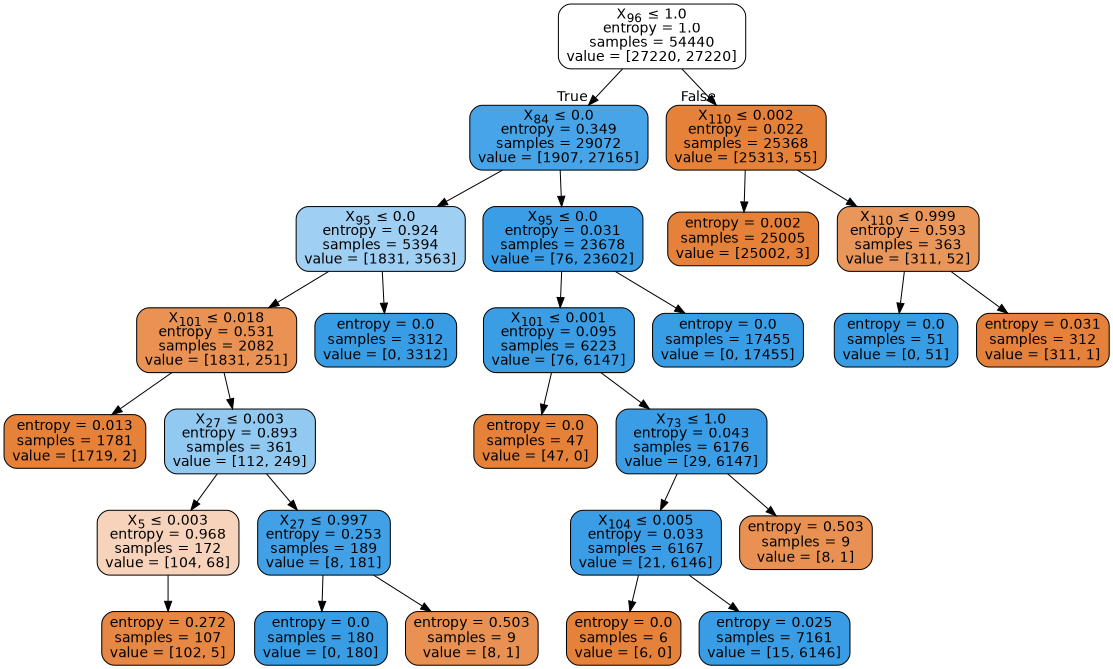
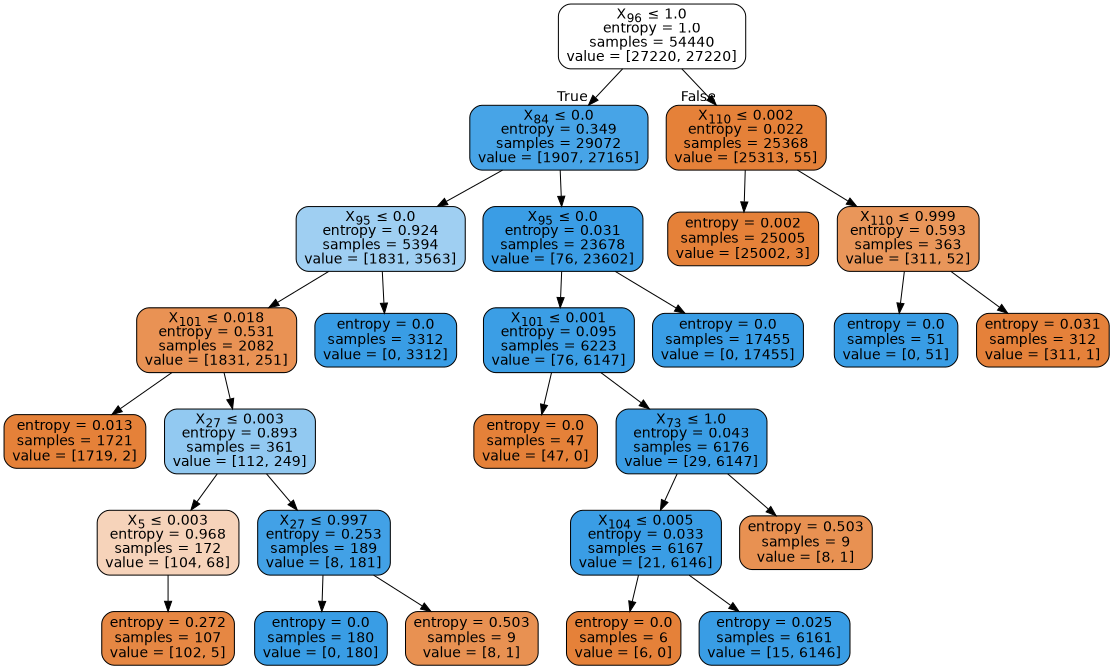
  digraph {
    node [color=black fillcolor="#e58139" fontname=helvetica shape=box style="filled, rounded"]
    edge [fontname=helvetica]
    n1 [fillcolor="#ffffff" label=<X<SUB>96</SUB> &le; 1.0<br/>entropy = 1.0<br/>samples = 54440<br/>value = [27220, 27220]>]
    n2 [fillcolor="#47a4e7" label=<X<SUB>84</SUB> &le; 0.0<br/>entropy = 0.349<br/>samples = 29072<br/>value = [1907, 27165]>]
    n3 [label=<X<SUB>110</SUB> &le; 0.002<br/>entropy = 0.022<br/>samples = 25368<br/>value = [25313, 55]>]
    n4 [fillcolor="#9fcff2" label=<X<SUB>95</SUB> &le; 0.0<br/>entropy = 0.924<br/>samples = 5394<br/>value = [1831, 3563]>]
    n5 [fillcolor="#3a9de5" label=<X<SUB>95</SUB> &le; 0.0<br/>entropy = 0.031<br/>samples = 23678<br/>value = [76, 23602]>]
    n6 [label=<entropy = 0.002<br/>samples = 25005<br/>value = [25002, 3]>]
    n7 [fillcolor="#e9965a" label=<X<SUB>110</SUB> &le; 0.999<br/>entropy = 0.593<br/>samples = 363<br/>value = [311, 52]>]
    n8 [fillcolor="#e99254" label=<X<SUB>101</SUB> &le; 0.018<br/>entropy = 0.531<br/>samples = 2082<br/>value = [1831, 251]>]
    n9 [fillcolor="#399de5" label=<entropy = 0.0<br/>samples = 3312<br/>value = [0, 3312]>]
    n10 [fillcolor="#3b9ee5" label=<X<SUB>101</SUB> &le; 0.001<br/>entropy = 0.095<br/>samples = 6223<br/>value = [76, 6147]>]
    n11 [fillcolor="#399de5" label=<entropy = 0.0<br/>samples = 17455<br/>value = [0, 17455]>]
-   n12 [label=<entropy = 0.013<br/>samples = 1781<br/>value = [1719, 2]>]
+   n12 [label=<entropy = 0.013<br/>samples = 1721<br/>value = [1719, 2]>]
    n13 [fillcolor="#92c9f1" label=<X<SUB>27</SUB> &le; 0.003<br/>entropy = 0.893<br/>samples = 361<br/>value = [112, 249]>]
    n14 [fillcolor="#f6d3ba" label=<X<SUB>5</SUB> &le; 0.003<br/>entropy = 0.968<br/>samples = 172<br/>value = [104, 68]>]
    n15 [fillcolor="#42a1e6" label=<X<SUB>27</SUB> &le; 0.997<br/>entropy = 0.253<br/>samples = 189<br/>value = [8, 181]>]
    n16 [fillcolor="#e68743" label=<entropy = 0.272<br/>samples = 107<br/>value = [102, 5]>]
    n17 [fillcolor="#399de5" label=<entropy = 0.0<br/>samples = 180<br/>value = [0, 180]>]
    n18 [fillcolor="#e89152" label=<entropy = 0.503<br/>samples = 9<br/>value = [8, 1]>]
    n19 [label=<entropy = 0.0<br/>samples = 47<br/>value = [47, 0]>]
    n20 [fillcolor="#3a9de5" label=<X<SUB>73</SUB> &le; 1.0<br/>entropy = 0.043<br/>samples = 6176<br/>value = [29, 6147]>]
    n21 [fillcolor="#3a9de5" label=<X<SUB>104</SUB> &le; 0.005<br/>entropy = 0.033<br/>samples = 6167<br/>value = [21, 6146]>]
    n22 [fillcolor="#e89152" label=<entropy = 0.503<br/>samples = 9<br/>value = [8, 1]>]
    n23 [label=<entropy = 0.0<br/>samples = 6<br/>value = [6, 0]>]
-   n24 [fillcolor="#399de5" label=<entropy = 0.025<br/>samples = 7161<br/>value = [15, 6146]>]
+   n24 [fillcolor="#399de5" label=<entropy = 0.025<br/>samples = 6161<br/>value = [15, 6146]>]
    n25 [fillcolor="#399de5" label=<entropy = 0.0<br/>samples = 51<br/>value = [0, 51]>]
    n26 [fillcolor="#e5813a" label=<entropy = 0.031<br/>samples = 312<br/>value = [311, 1]>]
    n1 -> n2 [headlabel=True labelangle=45 labeldistance=2.5]
    n1 -> n3 [headlabel=False labelangle=-45 labeldistance=2.5]
    n2 -> n4
    n2 -> n5
    n3 -> n6
    n3 -> n7
    n4 -> n8
    n4 -> n9
    n5 -> n10
    n5 -> n11
    n7 -> n25
    n7 -> n26
    n8 -> n12
    n8 -> n13
    n10 -> n19
    n10 -> n20
    n13 -> n14
    n13 -> n15
    n14 -> n16
    n15 -> n17
    n15 -> n18
    n20 -> n21
    n20 -> n22
    n21 -> n23
    n21 -> n24
  }
